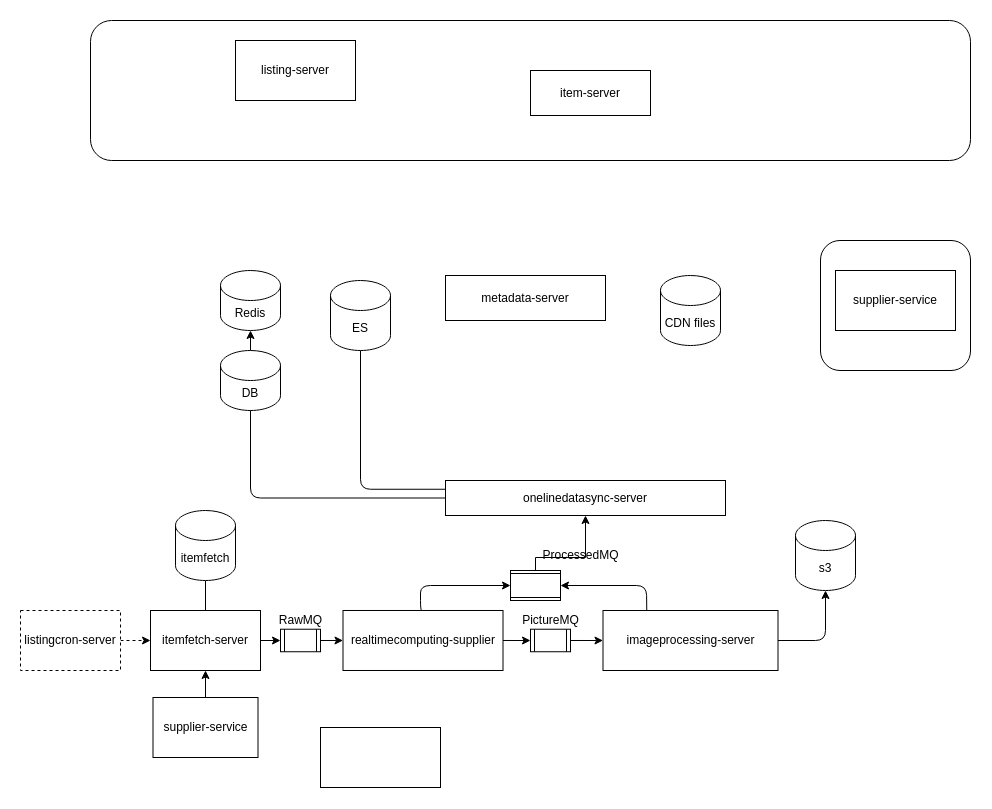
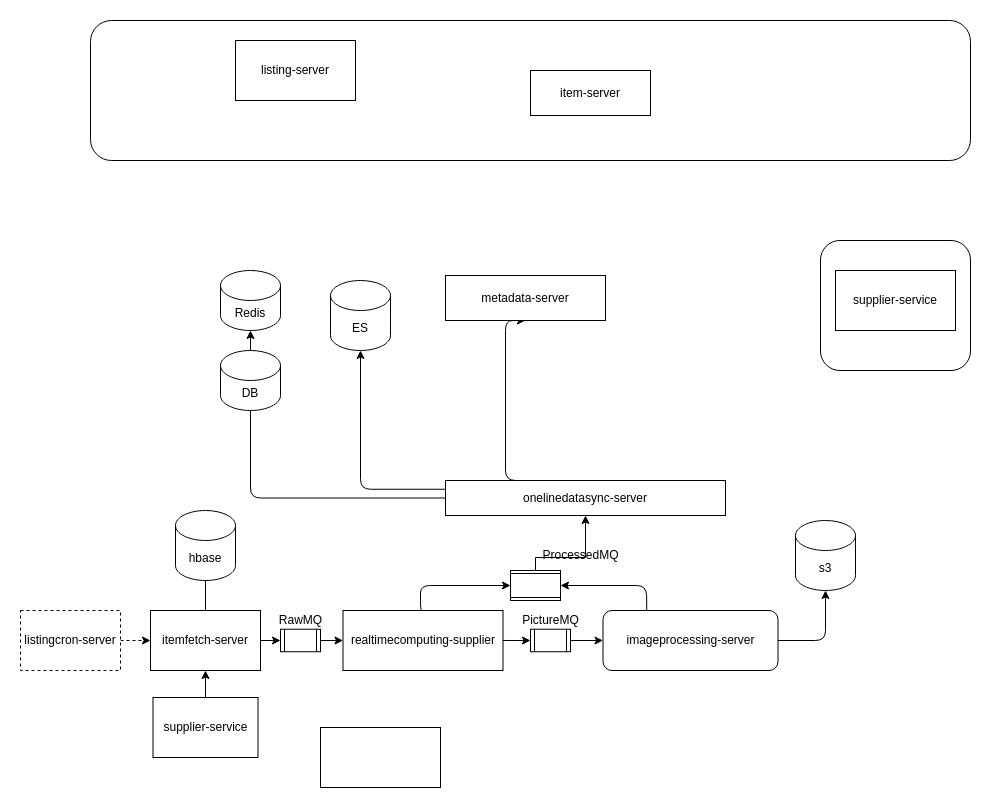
  <mxCell id="0" />
  <mxCell id="1" parent="0" />
  <mxCell id="2" value="" style="rounded=1;whiteSpace=wrap;html=1;" vertex="1" parent="1"><mxGeometry x="820" y="240" width="150" height="130" as="geometry" /></mxCell>
  <mxCell id="3" value="" style="rounded=1;whiteSpace=wrap;html=1;" vertex="1" parent="1"><mxGeometry x="90" y="20" width="880" height="140" as="geometry" /></mxCell>
  <mxCell id="4" value="listing-server" style="rounded=0;whiteSpace=wrap;html=1;" vertex="1" parent="1"><mxGeometry x="235" y="40" width="120" height="60" as="geometry" /></mxCell>
  <mxCell id="5" value="item-server" style="rounded=0;whiteSpace=wrap;html=1;" vertex="1" parent="1"><mxGeometry x="530" y="70" width="120" height="45" as="geometry" /></mxCell>
  <mxCell id="6" style="edgeStyle=orthogonalEdgeStyle;rounded=0;orthogonalLoop=1;jettySize=auto;html=1;exitX=1;exitY=0.5;exitDx=0;exitDy=0;entryX=0;entryY=0.5;entryDx=0;entryDy=0;dashed=1;" edge="1" parent="1" source="7" target="10"><mxGeometry relative="1" as="geometry" /></mxCell>
  <mxCell id="7" value="listingcron-server" style="rounded=0;whiteSpace=wrap;html=1;dashed=1;" vertex="1" parent="1"><mxGeometry x="20" y="610" width="100" height="60" as="geometry" /></mxCell>
  <mxCell id="8" style="edgeStyle=orthogonalEdgeStyle;rounded=0;orthogonalLoop=1;jettySize=auto;html=1;exitX=1;exitY=0.5;exitDx=0;exitDy=0;entryX=0;entryY=0.5;entryDx=0;entryDy=0;" edge="1" parent="1" source="10"><mxGeometry relative="1" as="geometry"><mxPoint x="280" y="640.01" as="targetPoint" /><Array as="points"><mxPoint x="260" y="640" /><mxPoint x="260" y="640" /></Array></mxGeometry></mxCell>
  <mxCell id="9" style="edgeStyle=elbowEdgeStyle;rounded=1;orthogonalLoop=1;jettySize=auto;html=1;exitX=0.5;exitY=0;exitDx=0;exitDy=0;entryX=0.5;entryY=1;entryDx=0;entryDy=0;entryPerimeter=0;endArrow=none;" edge="1" parent="1" source="10" target="29"><mxGeometry relative="1" as="geometry" /></mxCell>
  <mxCell id="10" value="itemfetch-server" style="rounded=0;whiteSpace=wrap;html=1;" vertex="1" parent="1"><mxGeometry x="150" y="610" width="110" height="60" as="geometry" /></mxCell>
  <mxCell id="11" style="edgeStyle=orthogonalEdgeStyle;rounded=0;orthogonalLoop=1;jettySize=auto;html=1;exitX=1;exitY=0.5;exitDx=0;exitDy=0;" edge="1" parent="1" source="13" target="22"><mxGeometry relative="1" as="geometry" /></mxCell>
  <mxCell id="12" style="edgeStyle=elbowEdgeStyle;rounded=1;orthogonalLoop=1;jettySize=auto;html=1;exitX=0.5;exitY=0;exitDx=0;exitDy=0;entryX=0.5;entryY=1;entryDx=0;entryDy=0;" edge="1" parent="1" source="13" target="28"><mxGeometry relative="1" as="geometry"><Array as="points"><mxPoint x="420" y="590" /></Array></mxGeometry></mxCell>
  <mxCell id="13" value="realtimecomputing-supplier" style="rounded=0;whiteSpace=wrap;html=1;" vertex="1" parent="1"><mxGeometry x="342.5" y="609.99" width="160" height="60" as="geometry" /></mxCell>
  <mxCell id="14" style="edgeStyle=elbowEdgeStyle;rounded=1;orthogonalLoop=1;jettySize=auto;html=1;exitX=0;exitY=0.5;exitDx=0;exitDy=0;entryX=0.5;entryY=1;entryDx=0;entryDy=0;" edge="1" parent="1" source="17"><mxGeometry relative="1" as="geometry"><mxPoint x="250" y="370" as="targetPoint" /><Array as="points"><mxPoint x="250" y="460" /></Array></mxGeometry></mxCell>
- <mxCell id="15" style="edgeStyle=elbowEdgeStyle;rounded=1;orthogonalLoop=1;jettySize=auto;html=1;exitX=0;exitY=0.25;exitDx=0;exitDy=0;entryX=0.5;entryY=1;entryDx=0;entryDy=0;entryPerimeter=0;endArrow=none;" edge="1" parent="1" source="17" target="33"><mxGeometry relative="1" as="geometry"><Array as="points"><mxPoint x="360" y="410" /><mxPoint x="390" y="410" /></Array></mxGeometry></mxCell>
+ <mxCell id="15" style="edgeStyle=elbowEdgeStyle;rounded=1;orthogonalLoop=1;jettySize=auto;html=1;exitX=0;exitY=0.25;exitDx=0;exitDy=0;entryX=0.5;entryY=1;entryDx=0;entryDy=0;entryPerimeter=0;" edge="1" parent="1" source="17" target="33"><mxGeometry relative="1" as="geometry"><Array as="points"><mxPoint x="360" y="410" /><mxPoint x="390" y="410" /></Array></mxGeometry></mxCell>
+ <mxCell id="16" style="edgeStyle=elbowEdgeStyle;rounded=1;orthogonalLoop=1;jettySize=auto;html=1;exitX=0.5;exitY=0;exitDx=0;exitDy=0;entryX=0.5;entryY=1;entryDx=0;entryDy=0;" edge="1" parent="1" source="17" target="24"><mxGeometry relative="1" as="geometry"><Array as="points"><mxPoint x="505" y="380" /></Array></mxGeometry></mxCell>
  <mxCell id="17" value="onelinedatasync-server" style="rounded=0;whiteSpace=wrap;html=1;" vertex="1" parent="1"><mxGeometry x="445" y="480" width="280" height="35" as="geometry" /></mxCell>
  <mxCell id="18" style="edgeStyle=orthogonalEdgeStyle;rounded=1;orthogonalLoop=1;jettySize=auto;html=1;exitX=1;exitY=0.5;exitDx=0;exitDy=0;entryX=0.5;entryY=1;entryDx=0;entryDy=0;entryPerimeter=0;" edge="1" parent="1" source="20" target="32"><mxGeometry relative="1" as="geometry" /></mxCell>
  <mxCell id="19" style="edgeStyle=elbowEdgeStyle;rounded=1;orthogonalLoop=1;jettySize=auto;html=1;exitX=0.25;exitY=0;exitDx=0;exitDy=0;entryX=0.5;entryY=0;entryDx=0;entryDy=0;" edge="1" parent="1" source="20" target="28"><mxGeometry relative="1" as="geometry"><Array as="points"><mxPoint x="646" y="590" /><mxPoint x="620" y="590" /></Array></mxGeometry></mxCell>
- <mxCell id="20" value="imageprocessing-server" style="rounded=0;whiteSpace=wrap;html=1;" vertex="1" parent="1"><mxGeometry x="602.5" y="610" width="175" height="60" as="geometry" /></mxCell>
+ <mxCell id="20" value="imageprocessing-server" style="whiteSpace=wrap;html=1;rounded=1;" vertex="1" parent="1"><mxGeometry x="602.5" y="610" width="175" height="60" as="geometry" /></mxCell>
  <mxCell id="21" style="edgeStyle=orthogonalEdgeStyle;rounded=0;orthogonalLoop=1;jettySize=auto;html=1;exitX=1;exitY=0.5;exitDx=0;exitDy=0;entryX=0;entryY=0.5;entryDx=0;entryDy=0;" edge="1" parent="1" source="22" target="20"><mxGeometry relative="1" as="geometry" /></mxCell>
  <mxCell id="22" value="" style="shape=process;whiteSpace=wrap;html=1;backgroundOutline=1;" vertex="1" parent="1"><mxGeometry x="530" y="628.73" width="40" height="22.51" as="geometry" /></mxCell>
  <mxCell id="23" value="supplier-service" style="rounded=0;whiteSpace=wrap;html=1;" vertex="1" parent="1"><mxGeometry x="835" y="270" width="120" height="60" as="geometry" /></mxCell>
  <mxCell id="24" value="metadata-server" style="rounded=0;whiteSpace=wrap;html=1;" vertex="1" parent="1"><mxGeometry x="445" y="275" width="160" height="45" as="geometry" /></mxCell>
  <mxCell id="25" style="edgeStyle=orthogonalEdgeStyle;rounded=0;orthogonalLoop=1;jettySize=auto;html=1;entryX=0.5;entryY=1;entryDx=0;entryDy=0;" edge="1" parent="1" source="26" target="10"><mxGeometry relative="1" as="geometry" /></mxCell>
  <mxCell id="26" value="supplier-service&lt;br&gt;" style="rounded=0;whiteSpace=wrap;html=1;" vertex="1" parent="1"><mxGeometry x="152.5" y="697" width="105" height="60" as="geometry" /></mxCell>
  <mxCell id="27" style="edgeStyle=orthogonalEdgeStyle;rounded=0;orthogonalLoop=1;jettySize=auto;html=1;exitX=0;exitY=0.5;exitDx=0;exitDy=0;entryX=0.5;entryY=1;entryDx=0;entryDy=0;" edge="1" parent="1" source="28" target="17"><mxGeometry relative="1" as="geometry"><Array as="points"><mxPoint x="535" y="557" /></Array></mxGeometry></mxCell>
  <mxCell id="28" value="" style="shape=process;whiteSpace=wrap;html=1;backgroundOutline=1;rotation=90;" vertex="1" parent="1"><mxGeometry x="520" y="560" width="30" height="49.99" as="geometry" /></mxCell>
- <mxCell id="29" value="itemfetch" style="shape=cylinder3;whiteSpace=wrap;html=1;boundedLbl=1;backgroundOutline=1;size=15;" vertex="1" parent="1"><mxGeometry x="175" y="510" width="60" height="70" as="geometry" /></mxCell>
+ <mxCell id="29" value="hbase" style="shape=cylinder3;whiteSpace=wrap;html=1;boundedLbl=1;backgroundOutline=1;size=15;" vertex="1" parent="1"><mxGeometry x="175" y="510" width="60" height="70" as="geometry" /></mxCell>
  <mxCell id="30" style="edgeStyle=orthogonalEdgeStyle;rounded=0;orthogonalLoop=1;jettySize=auto;html=1;exitX=1;exitY=0.5;exitDx=0;exitDy=0;entryX=0;entryY=0.5;entryDx=0;entryDy=0;" edge="1" parent="1" source="31" target="13"><mxGeometry relative="1" as="geometry" /></mxCell>
  <mxCell id="31" value="" style="shape=process;whiteSpace=wrap;html=1;backgroundOutline=1;" vertex="1" parent="1"><mxGeometry x="280" y="628.73" width="40" height="22.51" as="geometry" /></mxCell>
  <mxCell id="32" value="s3" style="shape=cylinder3;whiteSpace=wrap;html=1;boundedLbl=1;backgroundOutline=1;size=15;" vertex="1" parent="1"><mxGeometry x="795" y="520" width="60" height="70" as="geometry" /></mxCell>
  <mxCell id="33" value="ES" style="shape=cylinder3;whiteSpace=wrap;html=1;boundedLbl=1;backgroundOutline=1;size=15;" vertex="1" parent="1"><mxGeometry x="330" y="280" width="60" height="70" as="geometry" /></mxCell>
  <mxCell id="34" style="edgeStyle=elbowEdgeStyle;rounded=1;orthogonalLoop=1;jettySize=auto;html=1;exitX=0.5;exitY=0;exitDx=0;exitDy=0;exitPerimeter=0;" edge="1" parent="1" source="35"><mxGeometry relative="1" as="geometry"><mxPoint x="249.696" y="330" as="targetPoint" /></mxGeometry></mxCell>
  <mxCell id="35" value="DB" style="shape=cylinder3;whiteSpace=wrap;html=1;boundedLbl=1;backgroundOutline=1;size=15;" vertex="1" parent="1"><mxGeometry x="220" y="350" width="60" height="60" as="geometry" /></mxCell>
  <mxCell id="36" value="Redis" style="shape=cylinder3;whiteSpace=wrap;html=1;boundedLbl=1;backgroundOutline=1;size=15;" vertex="1" parent="1"><mxGeometry x="220" y="270" width="60" height="60" as="geometry" /></mxCell>
- <mxCell id="37" value="CDN files" style="shape=cylinder3;whiteSpace=wrap;html=1;boundedLbl=1;backgroundOutline=1;size=15;" vertex="1" parent="1"><mxGeometry x="660" y="275" width="60" height="70" as="geometry" /></mxCell>
  <mxCell id="38" value="RawMQ" style="text;html=1;align=center;verticalAlign=middle;resizable=0;points=[];autosize=1;strokeColor=none;fillColor=none;" vertex="1" parent="1"><mxGeometry x="265" y="605" width="70" height="30" as="geometry" /></mxCell>
  <mxCell id="39" value="PictureMQ" style="text;html=1;align=center;verticalAlign=middle;resizable=0;points=[];autosize=1;strokeColor=none;fillColor=none;" vertex="1" parent="1"><mxGeometry x="510" y="605" width="80" height="30" as="geometry" /></mxCell>
  <mxCell id="40" value="ProcessedMQ" style="text;html=1;align=center;verticalAlign=middle;resizable=0;points=[];autosize=1;strokeColor=none;fillColor=none;" vertex="1" parent="1"><mxGeometry x="530" y="540" width="100" height="30" as="geometry" /></mxCell>
  <mxCell id="41" value="" style="rounded=0;whiteSpace=wrap;html=1;" vertex="1" parent="1"><mxGeometry x="320" y="727" width="120" height="60" as="geometry" /></mxCell>
